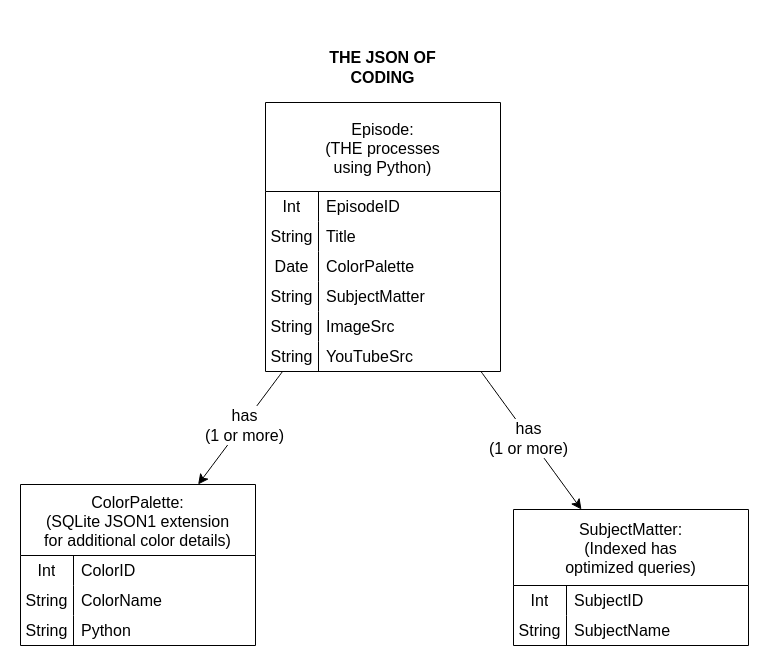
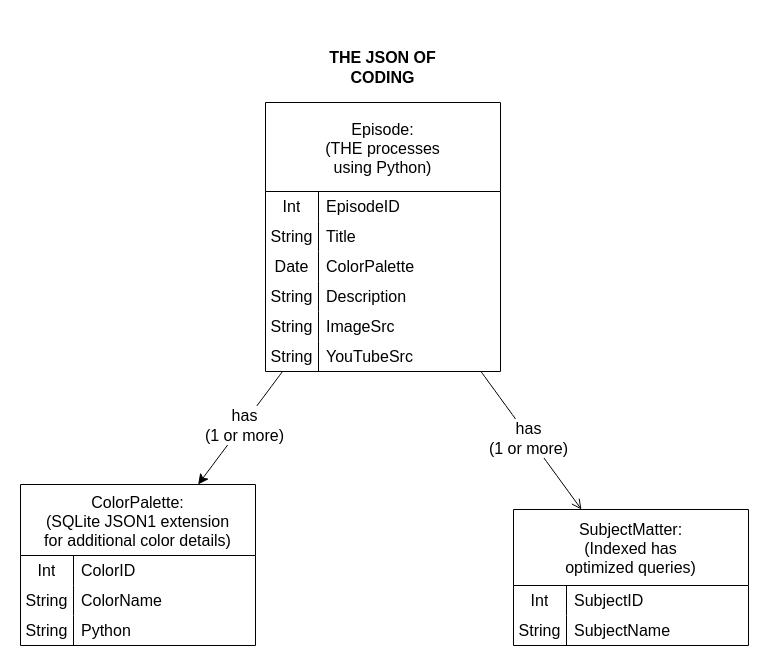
  <mxCell id="0" />
  <mxCell id="1" parent="0" />
  <mxCell id="2" style="edgeStyle=none;curved=1;rounded=0;orthogonalLoop=1;jettySize=auto;html=1;fontSize=12;startSize=8;endSize=8;" parent="1" source="6" target="25" edge="1"><mxGeometry relative="1" as="geometry" /></mxCell>
  <mxCell id="3" value="has&lt;br&gt;(1 or more)" style="edgeLabel;html=1;align=center;verticalAlign=middle;resizable=0;points=[];fontSize=16;" parent="2" vertex="1" connectable="0"><mxGeometry x="-0.068" y="1" relative="1" as="geometry"><mxPoint as="offset" /></mxGeometry></mxCell>
- <mxCell id="4" style="edgeStyle=none;curved=1;rounded=0;orthogonalLoop=1;jettySize=auto;html=1;fontSize=12;startSize=8;endSize=8;" parent="1" source="6" target="35" edge="1"><mxGeometry relative="1" as="geometry" /></mxCell>
+ <mxCell id="4" style="edgeStyle=none;curved=1;rounded=0;orthogonalLoop=1;jettySize=auto;html=1;fontSize=12;startSize=8;endSize=8;endArrow=open;" parent="1" source="6" target="35" edge="1"><mxGeometry relative="1" as="geometry" /></mxCell>
  <mxCell id="5" value="has&lt;br&gt;(1 or more)" style="edgeLabel;html=1;align=center;verticalAlign=middle;resizable=0;points=[];fontSize=16;" parent="4" vertex="1" connectable="0"><mxGeometry x="-0.035" y="-1" relative="1" as="geometry"><mxPoint as="offset" /></mxGeometry></mxCell>
  <mxCell id="6" value="Episode:&#10;(THE processes&#10;using Python)" style="shape=table;startSize=89;container=1;collapsible=0;childLayout=tableLayout;fixedRows=1;rowLines=0;fontStyle=0;strokeColor=default;fontSize=16;" parent="1" vertex="1"><mxGeometry x="265" y="102" width="235" height="269" as="geometry" /></mxCell>
  <mxCell id="7" value="" style="shape=tableRow;horizontal=0;startSize=0;swimlaneHead=0;swimlaneBody=0;top=0;left=0;bottom=0;right=0;collapsible=0;dropTarget=0;fillColor=none;points=[[0,0.5],[1,0.5]];portConstraint=eastwest;strokeColor=inherit;fontSize=16;" parent="6" vertex="1"><mxGeometry y="89" width="235" height="30" as="geometry" /></mxCell>
  <mxCell id="8" value="Int" style="shape=partialRectangle;html=1;whiteSpace=wrap;connectable=0;fillColor=none;top=0;left=0;bottom=0;right=0;overflow=hidden;pointerEvents=1;strokeColor=inherit;fontSize=16;" parent="7" vertex="1"><mxGeometry width="53" height="30" as="geometry"><mxRectangle width="53" height="30" as="alternateBounds" /></mxGeometry></mxCell>
  <mxCell id="9" value="EpisodeID" style="shape=partialRectangle;html=1;whiteSpace=wrap;connectable=0;fillColor=none;top=0;left=0;bottom=0;right=0;align=left;spacingLeft=6;overflow=hidden;strokeColor=inherit;fontSize=16;" parent="7" vertex="1"><mxGeometry x="53" width="182" height="30" as="geometry"><mxRectangle width="182" height="30" as="alternateBounds" /></mxGeometry></mxCell>
  <mxCell id="10" value="" style="shape=tableRow;horizontal=0;startSize=0;swimlaneHead=0;swimlaneBody=0;top=0;left=0;bottom=0;right=0;collapsible=0;dropTarget=0;fillColor=none;points=[[0,0.5],[1,0.5]];portConstraint=eastwest;strokeColor=inherit;fontSize=16;" parent="6" vertex="1"><mxGeometry y="119" width="235" height="30" as="geometry" /></mxCell>
  <mxCell id="11" value="String" style="shape=partialRectangle;html=1;whiteSpace=wrap;connectable=0;fillColor=none;top=0;left=0;bottom=0;right=0;overflow=hidden;strokeColor=inherit;fontSize=16;" parent="10" vertex="1"><mxGeometry width="53" height="30" as="geometry"><mxRectangle width="53" height="30" as="alternateBounds" /></mxGeometry></mxCell>
  <mxCell id="12" value="Title" style="shape=partialRectangle;html=1;whiteSpace=wrap;connectable=0;fillColor=none;top=0;left=0;bottom=0;right=0;align=left;spacingLeft=6;overflow=hidden;strokeColor=inherit;fontSize=16;" parent="10" vertex="1"><mxGeometry x="53" width="182" height="30" as="geometry"><mxRectangle width="182" height="30" as="alternateBounds" /></mxGeometry></mxCell>
  <mxCell id="13" value="" style="shape=tableRow;horizontal=0;startSize=0;swimlaneHead=0;swimlaneBody=0;top=0;left=0;bottom=0;right=0;collapsible=0;dropTarget=0;fillColor=none;points=[[0,0.5],[1,0.5]];portConstraint=eastwest;strokeColor=inherit;fontSize=16;" parent="6" vertex="1"><mxGeometry y="149" width="235" height="30" as="geometry" /></mxCell>
  <mxCell id="14" value="Date" style="shape=partialRectangle;html=1;whiteSpace=wrap;connectable=0;fillColor=none;top=0;left=0;bottom=0;right=0;overflow=hidden;strokeColor=inherit;fontSize=16;" parent="13" vertex="1"><mxGeometry width="53" height="30" as="geometry"><mxRectangle width="53" height="30" as="alternateBounds" /></mxGeometry></mxCell>
  <mxCell id="15" value="ColorPalette" style="shape=partialRectangle;html=1;whiteSpace=wrap;connectable=0;fillColor=none;top=0;left=0;bottom=0;right=0;align=left;spacingLeft=6;overflow=hidden;strokeColor=inherit;fontSize=16;" parent="13" vertex="1"><mxGeometry x="53" width="182" height="30" as="geometry"><mxRectangle width="182" height="30" as="alternateBounds" /></mxGeometry></mxCell>
  <mxCell id="16" style="shape=tableRow;horizontal=0;startSize=0;swimlaneHead=0;swimlaneBody=0;top=0;left=0;bottom=0;right=0;collapsible=0;dropTarget=0;fillColor=none;points=[[0,0.5],[1,0.5]];portConstraint=eastwest;strokeColor=inherit;fontSize=16;" parent="6" vertex="1"><mxGeometry y="179" width="235" height="30" as="geometry" /></mxCell>
  <mxCell id="17" value="String" style="shape=partialRectangle;html=1;whiteSpace=wrap;connectable=0;fillColor=none;top=0;left=0;bottom=0;right=0;overflow=hidden;strokeColor=inherit;fontSize=16;" parent="16" vertex="1"><mxGeometry width="53" height="30" as="geometry"><mxRectangle width="53" height="30" as="alternateBounds" /></mxGeometry></mxCell>
- <mxCell id="18" value="SubjectMatter" style="shape=partialRectangle;html=1;whiteSpace=wrap;connectable=0;fillColor=none;top=0;left=0;bottom=0;right=0;align=left;spacingLeft=6;overflow=hidden;strokeColor=inherit;fontSize=16;" parent="16" vertex="1"><mxGeometry x="53" width="182" height="30" as="geometry"><mxRectangle width="182" height="30" as="alternateBounds" /></mxGeometry></mxCell>
+ <mxCell id="18" value="Description" style="shape=partialRectangle;html=1;whiteSpace=wrap;connectable=0;fillColor=none;top=0;left=0;bottom=0;right=0;align=left;spacingLeft=6;overflow=hidden;strokeColor=inherit;fontSize=16;" parent="16" vertex="1"><mxGeometry x="53" width="182" height="30" as="geometry"><mxRectangle width="182" height="30" as="alternateBounds" /></mxGeometry></mxCell>
  <mxCell id="19" style="shape=tableRow;horizontal=0;startSize=0;swimlaneHead=0;swimlaneBody=0;top=0;left=0;bottom=0;right=0;collapsible=0;dropTarget=0;fillColor=none;points=[[0,0.5],[1,0.5]];portConstraint=eastwest;strokeColor=inherit;fontSize=16;" parent="6" vertex="1"><mxGeometry y="209" width="235" height="30" as="geometry" /></mxCell>
  <mxCell id="20" value="String" style="shape=partialRectangle;html=1;whiteSpace=wrap;connectable=0;fillColor=none;top=0;left=0;bottom=0;right=0;overflow=hidden;strokeColor=inherit;fontSize=16;" parent="19" vertex="1"><mxGeometry width="53" height="30" as="geometry"><mxRectangle width="53" height="30" as="alternateBounds" /></mxGeometry></mxCell>
  <mxCell id="21" value="ImageSrc" style="shape=partialRectangle;html=1;whiteSpace=wrap;connectable=0;fillColor=none;top=0;left=0;bottom=0;right=0;align=left;spacingLeft=6;overflow=hidden;strokeColor=inherit;fontSize=16;" parent="19" vertex="1"><mxGeometry x="53" width="182" height="30" as="geometry"><mxRectangle width="182" height="30" as="alternateBounds" /></mxGeometry></mxCell>
  <mxCell id="22" style="shape=tableRow;horizontal=0;startSize=0;swimlaneHead=0;swimlaneBody=0;top=0;left=0;bottom=0;right=0;collapsible=0;dropTarget=0;fillColor=none;points=[[0,0.5],[1,0.5]];portConstraint=eastwest;strokeColor=inherit;fontSize=16;" parent="6" vertex="1"><mxGeometry y="239" width="235" height="30" as="geometry" /></mxCell>
  <mxCell id="23" value="String" style="shape=partialRectangle;html=1;whiteSpace=wrap;connectable=0;fillColor=none;top=0;left=0;bottom=0;right=0;overflow=hidden;strokeColor=inherit;fontSize=16;" parent="22" vertex="1"><mxGeometry width="53" height="30" as="geometry"><mxRectangle width="53" height="30" as="alternateBounds" /></mxGeometry></mxCell>
  <mxCell id="24" value="YouTubeSrc" style="shape=partialRectangle;html=1;whiteSpace=wrap;connectable=0;fillColor=none;top=0;left=0;bottom=0;right=0;align=left;spacingLeft=6;overflow=hidden;strokeColor=inherit;fontSize=16;" parent="22" vertex="1"><mxGeometry x="53" width="182" height="30" as="geometry"><mxRectangle width="182" height="30" as="alternateBounds" /></mxGeometry></mxCell>
  <mxCell id="25" value="ColorPalette:&#10;(SQLite JSON1 extension&#10;for additional color details)" style="shape=table;startSize=71;container=1;collapsible=0;childLayout=tableLayout;fixedRows=1;rowLines=0;fontStyle=0;strokeColor=default;fontSize=16;" parent="1" vertex="1"><mxGeometry x="20" y="484" width="235" height="161" as="geometry" /></mxCell>
  <mxCell id="26" value="" style="shape=tableRow;horizontal=0;startSize=0;swimlaneHead=0;swimlaneBody=0;top=0;left=0;bottom=0;right=0;collapsible=0;dropTarget=0;fillColor=none;points=[[0,0.5],[1,0.5]];portConstraint=eastwest;strokeColor=inherit;fontSize=16;" parent="25" vertex="1"><mxGeometry y="71" width="235" height="30" as="geometry" /></mxCell>
  <mxCell id="27" value="Int" style="shape=partialRectangle;html=1;whiteSpace=wrap;connectable=0;fillColor=none;top=0;left=0;bottom=0;right=0;overflow=hidden;pointerEvents=1;strokeColor=inherit;fontSize=16;" parent="26" vertex="1"><mxGeometry width="53" height="30" as="geometry"><mxRectangle width="53" height="30" as="alternateBounds" /></mxGeometry></mxCell>
  <mxCell id="28" value="ColorID" style="shape=partialRectangle;html=1;whiteSpace=wrap;connectable=0;fillColor=none;top=0;left=0;bottom=0;right=0;align=left;spacingLeft=6;overflow=hidden;strokeColor=inherit;fontSize=16;" parent="26" vertex="1"><mxGeometry x="53" width="182" height="30" as="geometry"><mxRectangle width="182" height="30" as="alternateBounds" /></mxGeometry></mxCell>
  <mxCell id="29" value="" style="shape=tableRow;horizontal=0;startSize=0;swimlaneHead=0;swimlaneBody=0;top=0;left=0;bottom=0;right=0;collapsible=0;dropTarget=0;fillColor=none;points=[[0,0.5],[1,0.5]];portConstraint=eastwest;strokeColor=inherit;fontSize=16;" parent="25" vertex="1"><mxGeometry y="101" width="235" height="30" as="geometry" /></mxCell>
  <mxCell id="30" value="String" style="shape=partialRectangle;html=1;whiteSpace=wrap;connectable=0;fillColor=none;top=0;left=0;bottom=0;right=0;overflow=hidden;strokeColor=inherit;fontSize=16;" parent="29" vertex="1"><mxGeometry width="53" height="30" as="geometry"><mxRectangle width="53" height="30" as="alternateBounds" /></mxGeometry></mxCell>
  <mxCell id="31" value="ColorName" style="shape=partialRectangle;html=1;whiteSpace=wrap;connectable=0;fillColor=none;top=0;left=0;bottom=0;right=0;align=left;spacingLeft=6;overflow=hidden;strokeColor=inherit;fontSize=16;" parent="29" vertex="1"><mxGeometry x="53" width="182" height="30" as="geometry"><mxRectangle width="182" height="30" as="alternateBounds" /></mxGeometry></mxCell>
  <mxCell id="32" value="" style="shape=tableRow;horizontal=0;startSize=0;swimlaneHead=0;swimlaneBody=0;top=0;left=0;bottom=0;right=0;collapsible=0;dropTarget=0;fillColor=none;points=[[0,0.5],[1,0.5]];portConstraint=eastwest;strokeColor=inherit;fontSize=16;" parent="25" vertex="1"><mxGeometry y="131" width="235" height="30" as="geometry" /></mxCell>
  <mxCell id="33" value="String" style="shape=partialRectangle;html=1;whiteSpace=wrap;connectable=0;fillColor=none;top=0;left=0;bottom=0;right=0;overflow=hidden;strokeColor=inherit;fontSize=16;" parent="32" vertex="1"><mxGeometry width="53" height="30" as="geometry"><mxRectangle width="53" height="30" as="alternateBounds" /></mxGeometry></mxCell>
  <mxCell id="34" value="Python" style="shape=partialRectangle;html=1;whiteSpace=wrap;connectable=0;fillColor=none;top=0;left=0;bottom=0;right=0;align=left;spacingLeft=6;overflow=hidden;strokeColor=inherit;fontSize=16;" parent="32" vertex="1"><mxGeometry x="53" width="182" height="30" as="geometry"><mxRectangle width="182" height="30" as="alternateBounds" /></mxGeometry></mxCell>
  <mxCell id="35" value="SubjectMatter:&#10;(Indexed has&#10;optimized queries)" style="shape=table;startSize=76;container=1;collapsible=0;childLayout=tableLayout;fixedRows=1;rowLines=0;fontStyle=0;strokeColor=default;fontSize=16;" parent="1" vertex="1"><mxGeometry x="513" y="509" width="235" height="136" as="geometry" /></mxCell>
  <mxCell id="36" value="" style="shape=tableRow;horizontal=0;startSize=0;swimlaneHead=0;swimlaneBody=0;top=0;left=0;bottom=0;right=0;collapsible=0;dropTarget=0;fillColor=none;points=[[0,0.5],[1,0.5]];portConstraint=eastwest;strokeColor=inherit;fontSize=16;" parent="35" vertex="1"><mxGeometry y="76" width="235" height="30" as="geometry" /></mxCell>
  <mxCell id="37" value="Int" style="shape=partialRectangle;html=1;whiteSpace=wrap;connectable=0;fillColor=none;top=0;left=0;bottom=0;right=0;overflow=hidden;pointerEvents=1;strokeColor=inherit;fontSize=16;" parent="36" vertex="1"><mxGeometry width="53" height="30" as="geometry"><mxRectangle width="53" height="30" as="alternateBounds" /></mxGeometry></mxCell>
  <mxCell id="38" value="SubjectID" style="shape=partialRectangle;html=1;whiteSpace=wrap;connectable=0;fillColor=none;top=0;left=0;bottom=0;right=0;align=left;spacingLeft=6;overflow=hidden;strokeColor=inherit;fontSize=16;" parent="36" vertex="1"><mxGeometry x="53" width="182" height="30" as="geometry"><mxRectangle width="182" height="30" as="alternateBounds" /></mxGeometry></mxCell>
  <mxCell id="39" value="" style="shape=tableRow;horizontal=0;startSize=0;swimlaneHead=0;swimlaneBody=0;top=0;left=0;bottom=0;right=0;collapsible=0;dropTarget=0;fillColor=none;points=[[0,0.5],[1,0.5]];portConstraint=eastwest;strokeColor=inherit;fontSize=16;" parent="35" vertex="1"><mxGeometry y="106" width="235" height="30" as="geometry" /></mxCell>
  <mxCell id="40" value="String" style="shape=partialRectangle;html=1;whiteSpace=wrap;connectable=0;fillColor=none;top=0;left=0;bottom=0;right=0;overflow=hidden;strokeColor=inherit;fontSize=16;" parent="39" vertex="1"><mxGeometry width="53" height="30" as="geometry"><mxRectangle width="53" height="30" as="alternateBounds" /></mxGeometry></mxCell>
  <mxCell id="41" value="SubjectName" style="shape=partialRectangle;html=1;whiteSpace=wrap;connectable=0;fillColor=none;top=0;left=0;bottom=0;right=0;align=left;spacingLeft=6;overflow=hidden;strokeColor=inherit;fontSize=16;" parent="39" vertex="1"><mxGeometry x="53" width="182" height="30" as="geometry"><mxRectangle width="182" height="30" as="alternateBounds" /></mxGeometry></mxCell>
  <mxCell id="42" value="&lt;b&gt;THE JSON OF CODING&lt;/b&gt;" style="text;strokeColor=none;fillColor=none;html=1;align=center;verticalAlign=middle;whiteSpace=wrap;rounded=0;fontSize=16;" parent="1" vertex="1"><mxGeometry x="308.25" y="20" width="148.5" height="94" as="geometry" /></mxCell>
